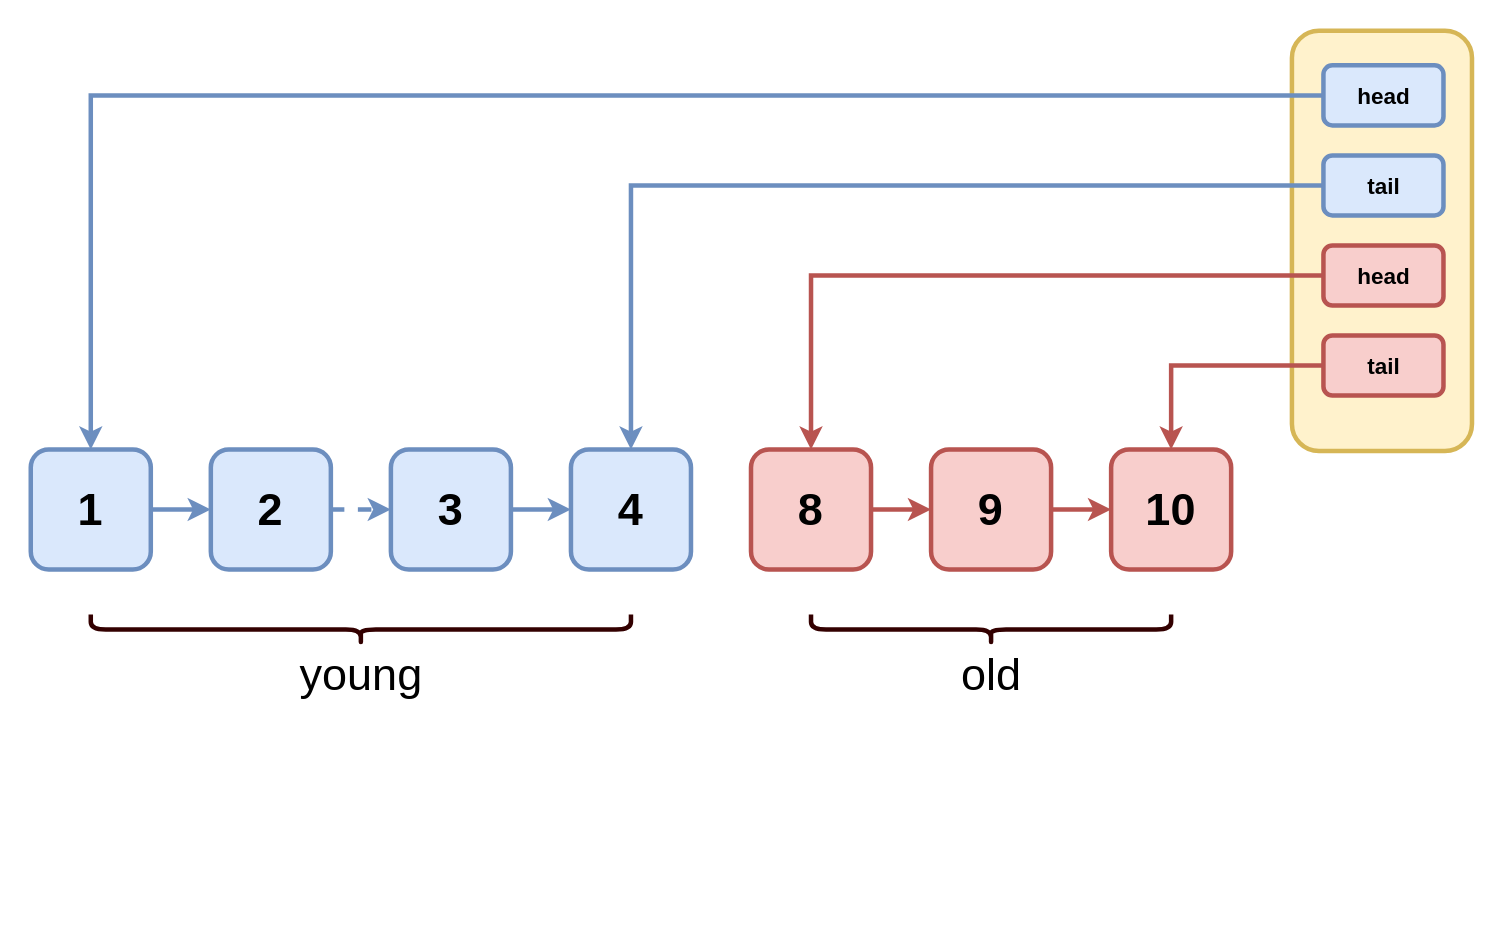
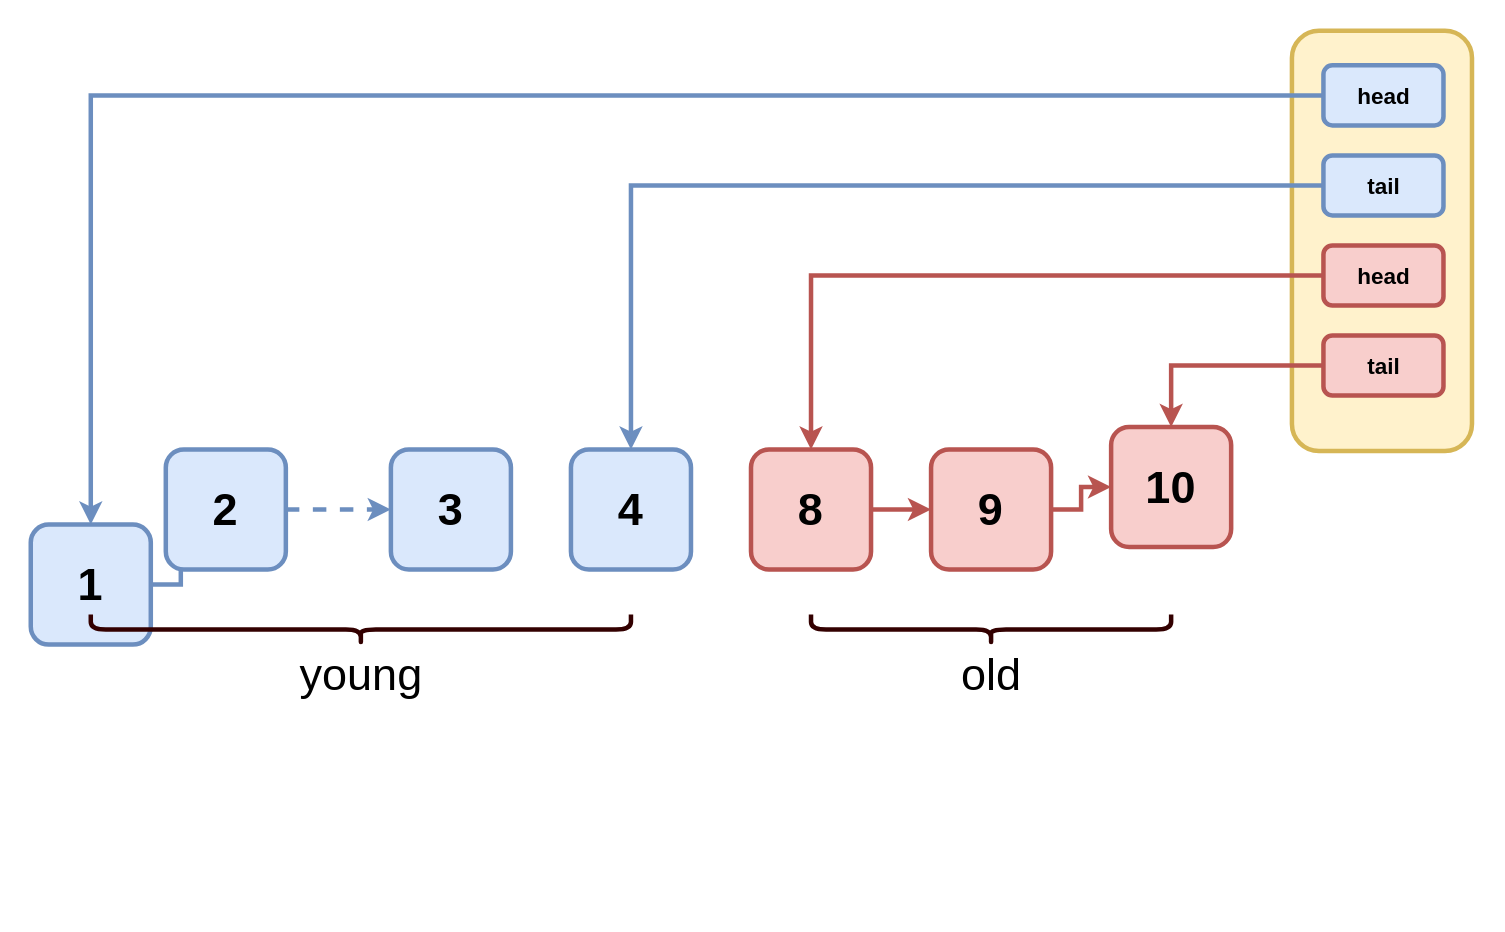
  <mxCell id="0" />
  <mxCell id="1" parent="0" />
  <mxCell id="2" style="edgeStyle=orthogonalEdgeStyle;rounded=0;orthogonalLoop=1;jettySize=auto;html=1;exitX=1;exitY=0.5;exitDx=0;exitDy=0;entryX=0;entryY=0.5;entryDx=0;entryDy=0;strokeWidth=3;sketch=0;fillColor=#dae8fc;strokeColor=#6c8ebf;fontStyle=1;fontSize=30;" edge="1" parent="1" source="3" target="5"><mxGeometry relative="1" as="geometry" /></mxCell>
- <mxCell id="3" value="1" style="rounded=1;whiteSpace=wrap;html=1;strokeWidth=3;fillWeight=4;hachureGap=8;hachureAngle=45;fillColor=#dae8fc;sketch=0;strokeColor=#6c8ebf;fontStyle=1;fontSize=30;" vertex="1" parent="1"><mxGeometry x="20" y="299" width="80" height="80" as="geometry" /></mxCell>
+ <mxCell id="3" value="1" style="rounded=1;whiteSpace=wrap;html=1;strokeWidth=3;fillWeight=4;hachureGap=8;hachureAngle=45;fillColor=#dae8fc;sketch=0;strokeColor=#6c8ebf;fontStyle=1;fontSize=30;" vertex="1" parent="1"><mxGeometry x="20" y="349" width="80" height="80" as="geometry" /></mxCell>
  <mxCell id="4" style="edgeStyle=orthogonalEdgeStyle;rounded=0;orthogonalLoop=1;jettySize=auto;html=1;exitX=1;exitY=0.5;exitDx=0;exitDy=0;strokeWidth=3;sketch=0;fillColor=#dae8fc;strokeColor=#6c8ebf;fontStyle=1;fontSize=30;dashed=1;" edge="1" parent="1" source="5" target="7"><mxGeometry relative="1" as="geometry" /></mxCell>
- <mxCell id="5" value="2" style="rounded=1;whiteSpace=wrap;html=1;strokeWidth=3;fillWeight=4;hachureGap=8;hachureAngle=45;fillColor=#dae8fc;sketch=0;strokeColor=#6c8ebf;fontStyle=1;fontSize=30;" vertex="1" parent="1"><mxGeometry x="140" y="299" width="80" height="80" as="geometry" /></mxCell>
- <mxCell id="6" style="edgeStyle=orthogonalEdgeStyle;rounded=0;orthogonalLoop=1;jettySize=auto;html=1;exitX=1;exitY=0.5;exitDx=0;exitDy=0;strokeWidth=3;sketch=0;fillColor=#dae8fc;strokeColor=#6c8ebf;fontStyle=1;fontSize=30;" edge="1" parent="1" source="7" target="8"><mxGeometry relative="1" as="geometry" /></mxCell>
+ <mxCell id="5" value="2" style="rounded=1;whiteSpace=wrap;html=1;strokeWidth=3;fillWeight=4;hachureGap=8;hachureAngle=45;fillColor=#dae8fc;sketch=0;strokeColor=#6c8ebf;fontStyle=1;fontSize=30;" vertex="1" parent="1"><mxGeometry x="110" y="299" width="80" height="80" as="geometry" /></mxCell>
  <mxCell id="7" value="3" style="rounded=1;whiteSpace=wrap;html=1;strokeWidth=3;fillWeight=4;hachureGap=8;hachureAngle=45;fillColor=#dae8fc;sketch=0;strokeColor=#6c8ebf;fontStyle=1;fontSize=30;" vertex="1" parent="1"><mxGeometry x="260" y="299" width="80" height="80" as="geometry" /></mxCell>
  <mxCell id="8" value="4" style="rounded=1;whiteSpace=wrap;html=1;strokeWidth=3;fillWeight=4;hachureGap=8;hachureAngle=45;fillColor=#dae8fc;sketch=0;strokeColor=#6c8ebf;fontStyle=1;fontSize=30;" vertex="1" parent="1"><mxGeometry x="380" y="299" width="80" height="80" as="geometry" /></mxCell>
  <mxCell id="9" style="edgeStyle=orthogonalEdgeStyle;rounded=0;orthogonalLoop=1;jettySize=auto;html=1;exitX=1;exitY=0.5;exitDx=0;exitDy=0;strokeWidth=3;sketch=0;fillColor=#f8cecc;strokeColor=#b85450;fontStyle=1;fontSize=30;" edge="1" parent="1" source="10" target="12"><mxGeometry relative="1" as="geometry" /></mxCell>
  <mxCell id="10" value="8" style="rounded=1;whiteSpace=wrap;html=1;strokeWidth=3;fillWeight=4;hachureGap=8;hachureAngle=45;fillColor=#f8cecc;sketch=0;strokeColor=#b85450;fontStyle=1;fontSize=30;" vertex="1" parent="1"><mxGeometry x="500" y="299" width="80" height="80" as="geometry" /></mxCell>
  <mxCell id="11" value="" style="edgeStyle=orthogonalEdgeStyle;rounded=0;orthogonalLoop=1;jettySize=auto;html=1;strokeWidth=3;sketch=0;fillColor=#f8cecc;strokeColor=#b85450;fontStyle=1;fontSize=30;" edge="1" parent="1" source="12" target="13"><mxGeometry relative="1" as="geometry" /></mxCell>
  <mxCell id="12" value="9" style="rounded=1;whiteSpace=wrap;html=1;strokeWidth=3;fillWeight=4;hachureGap=8;hachureAngle=45;fillColor=#f8cecc;sketch=0;strokeColor=#b85450;fontStyle=1;fontSize=30;" vertex="1" parent="1"><mxGeometry x="620" y="299" width="80" height="80" as="geometry" /></mxCell>
- <mxCell id="13" value="10" style="rounded=1;whiteSpace=wrap;html=1;strokeWidth=3;fillWeight=4;hachureGap=8;hachureAngle=45;fillColor=#f8cecc;sketch=0;strokeColor=#b85450;fontStyle=1;fontSize=30;" vertex="1" parent="1"><mxGeometry x="740" y="299" width="80" height="80" as="geometry" /></mxCell>
+ <mxCell id="13" value="10" style="rounded=1;whiteSpace=wrap;html=1;strokeWidth=3;fillWeight=4;hachureGap=8;hachureAngle=45;fillColor=#f8cecc;sketch=0;strokeColor=#b85450;fontStyle=1;fontSize=30;" vertex="1" parent="1"><mxGeometry x="740" y="284" width="80" height="80" as="geometry" /></mxCell>
  <mxCell id="14" value="" style="rounded=1;whiteSpace=wrap;html=1;strokeWidth=3;fillWeight=4;hachureGap=8;hachureAngle=45;fillColor=#fff2cc;sketch=0;strokeColor=#d6b656;fontStyle=1;fontSize=15;" vertex="1" parent="1"><mxGeometry x="860.5" y="20" width="120" height="280" as="geometry" /></mxCell>
  <mxCell id="15" style="edgeStyle=orthogonalEdgeStyle;rounded=0;orthogonalLoop=1;jettySize=auto;html=1;strokeWidth=3;sketch=0;fillColor=#dae8fc;strokeColor=#6c8ebf;fontStyle=1;fontSize=15;" edge="1" parent="1" source="16" target="3"><mxGeometry relative="1" as="geometry" /></mxCell>
  <mxCell id="16" value="head" style="rounded=1;whiteSpace=wrap;html=1;strokeWidth=3;fillWeight=4;hachureGap=8;hachureAngle=45;fillColor=#dae8fc;sketch=0;strokeColor=#6c8ebf;fontStyle=1;fontSize=15;" vertex="1" parent="1"><mxGeometry x="881.5" y="43" width="80" height="40" as="geometry" /></mxCell>
  <mxCell id="17" style="edgeStyle=orthogonalEdgeStyle;rounded=0;orthogonalLoop=1;jettySize=auto;html=1;entryX=0.5;entryY=0;entryDx=0;entryDy=0;strokeWidth=3;sketch=0;fillColor=#dae8fc;strokeColor=#6c8ebf;fontStyle=1;fontSize=15;" edge="1" parent="1" source="18" target="8"><mxGeometry relative="1" as="geometry" /></mxCell>
  <mxCell id="18" value="tail" style="rounded=1;whiteSpace=wrap;html=1;strokeWidth=3;fillWeight=4;hachureGap=8;hachureAngle=45;fillColor=#dae8fc;sketch=0;strokeColor=#6c8ebf;fontStyle=1;fontSize=15;" vertex="1" parent="1"><mxGeometry x="881.5" y="103" width="80" height="40" as="geometry" /></mxCell>
  <mxCell id="19" style="edgeStyle=orthogonalEdgeStyle;rounded=0;orthogonalLoop=1;jettySize=auto;html=1;entryX=0.5;entryY=0;entryDx=0;entryDy=0;strokeWidth=3;sketch=0;fillColor=#f8cecc;strokeColor=#b85450;fontStyle=1;fontSize=15;" edge="1" parent="1" source="20" target="13"><mxGeometry relative="1" as="geometry" /></mxCell>
  <mxCell id="20" value="tail" style="rounded=1;whiteSpace=wrap;html=1;strokeWidth=3;fillWeight=4;hachureGap=8;hachureAngle=45;fillColor=#f8cecc;sketch=0;strokeColor=#b85450;fontStyle=1;fontSize=15;" vertex="1" parent="1"><mxGeometry x="881.5" y="223" width="80" height="40" as="geometry" /></mxCell>
  <mxCell id="21" style="edgeStyle=orthogonalEdgeStyle;rounded=0;orthogonalLoop=1;jettySize=auto;html=1;entryX=0.5;entryY=0;entryDx=0;entryDy=0;strokeWidth=3;sketch=0;fillColor=#f8cecc;strokeColor=#b85450;fontStyle=1;fontSize=15;" edge="1" parent="1" source="22" target="10"><mxGeometry relative="1" as="geometry" /></mxCell>
  <mxCell id="22" value="head" style="rounded=1;whiteSpace=wrap;html=1;strokeWidth=3;fillWeight=4;hachureGap=8;hachureAngle=45;fillColor=#f8cecc;sketch=0;strokeColor=#b85450;fontStyle=1;fontSize=15;" vertex="1" parent="1"><mxGeometry x="881.5" y="163" width="80" height="40" as="geometry" /></mxCell>
  <mxCell id="23" value="" style="shape=curlyBracket;whiteSpace=wrap;html=1;rounded=1;sketch=0;strokeColor=#330000;strokeWidth=3;fontSize=30;rotation=-90;" vertex="1" parent="1"><mxGeometry x="230" y="239" width="20" height="360" as="geometry" /></mxCell>
  <mxCell id="24" value="" style="shape=curlyBracket;whiteSpace=wrap;html=1;rounded=1;sketch=0;strokeColor=#330000;strokeWidth=3;fontSize=30;rotation=-90;" vertex="1" parent="1"><mxGeometry x="650" y="299" width="20" height="240" as="geometry" /></mxCell>
  <mxCell id="25" value="young" style="text;html=1;align=center;verticalAlign=middle;resizable=0;points=[];autosize=1;strokeColor=none;fillColor=none;fontSize=30;" vertex="1" parent="1"><mxGeometry x="185" y="424" width="110" height="50" as="geometry" /></mxCell>
  <mxCell id="26" value="old" style="text;html=1;align=center;verticalAlign=middle;resizable=0;points=[];autosize=1;strokeColor=none;fillColor=none;fontSize=30;" vertex="1" parent="1"><mxGeometry x="630" y="424" width="60" height="50" as="geometry" /></mxCell>
